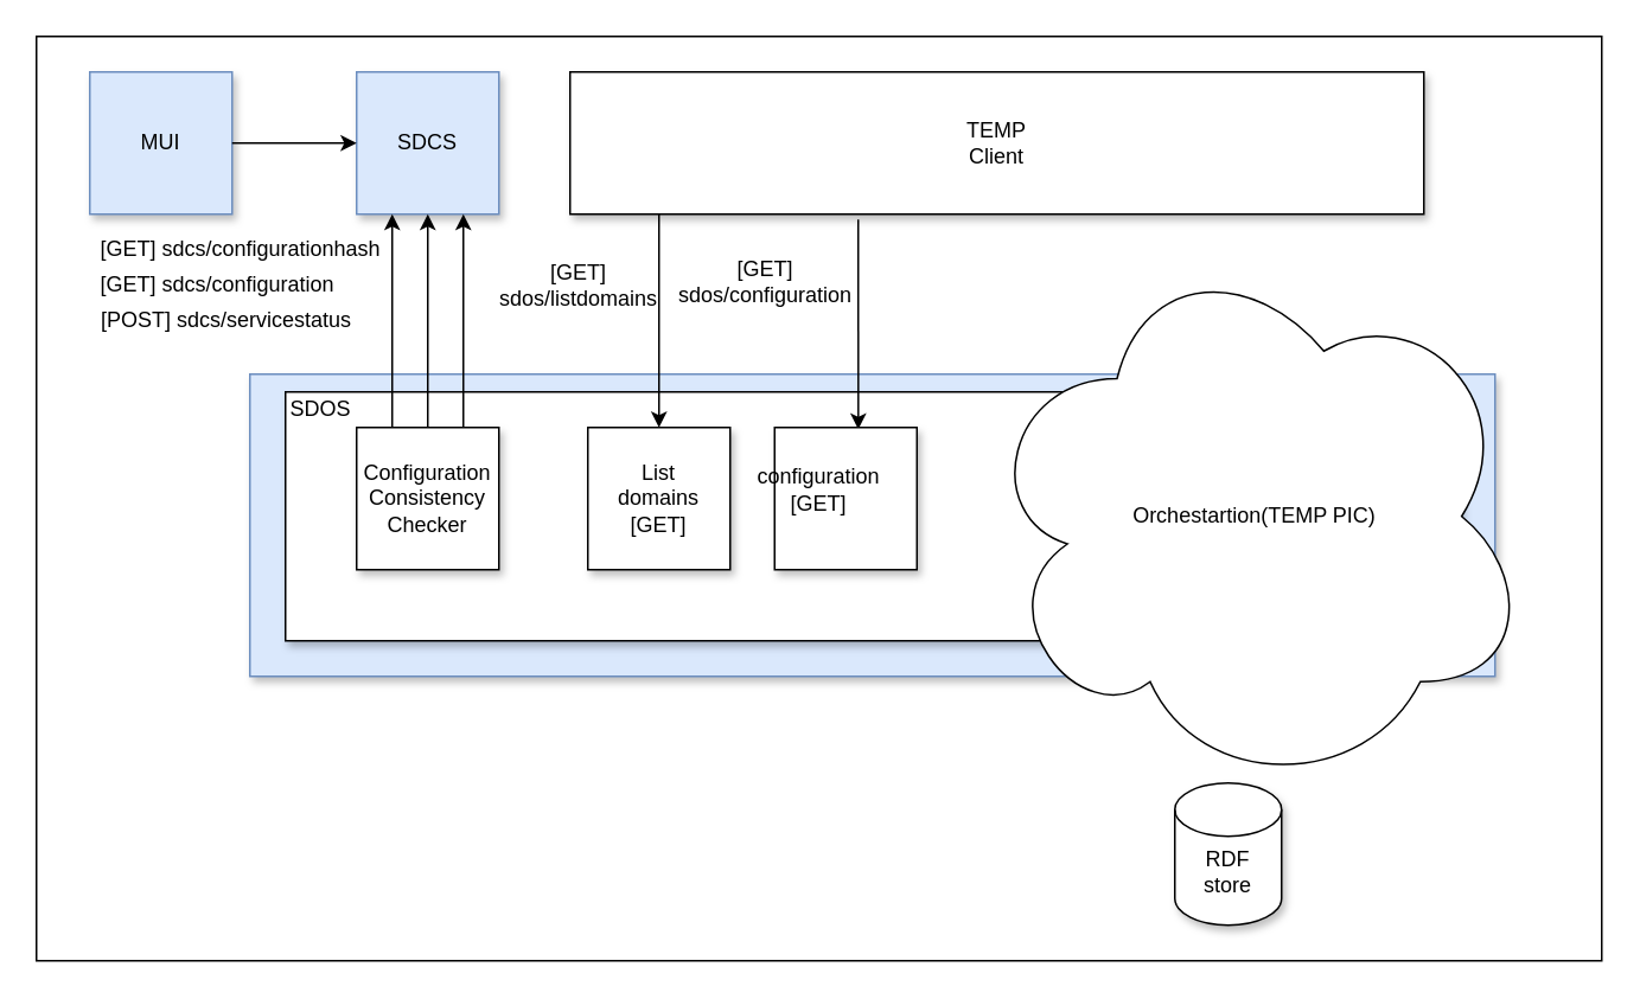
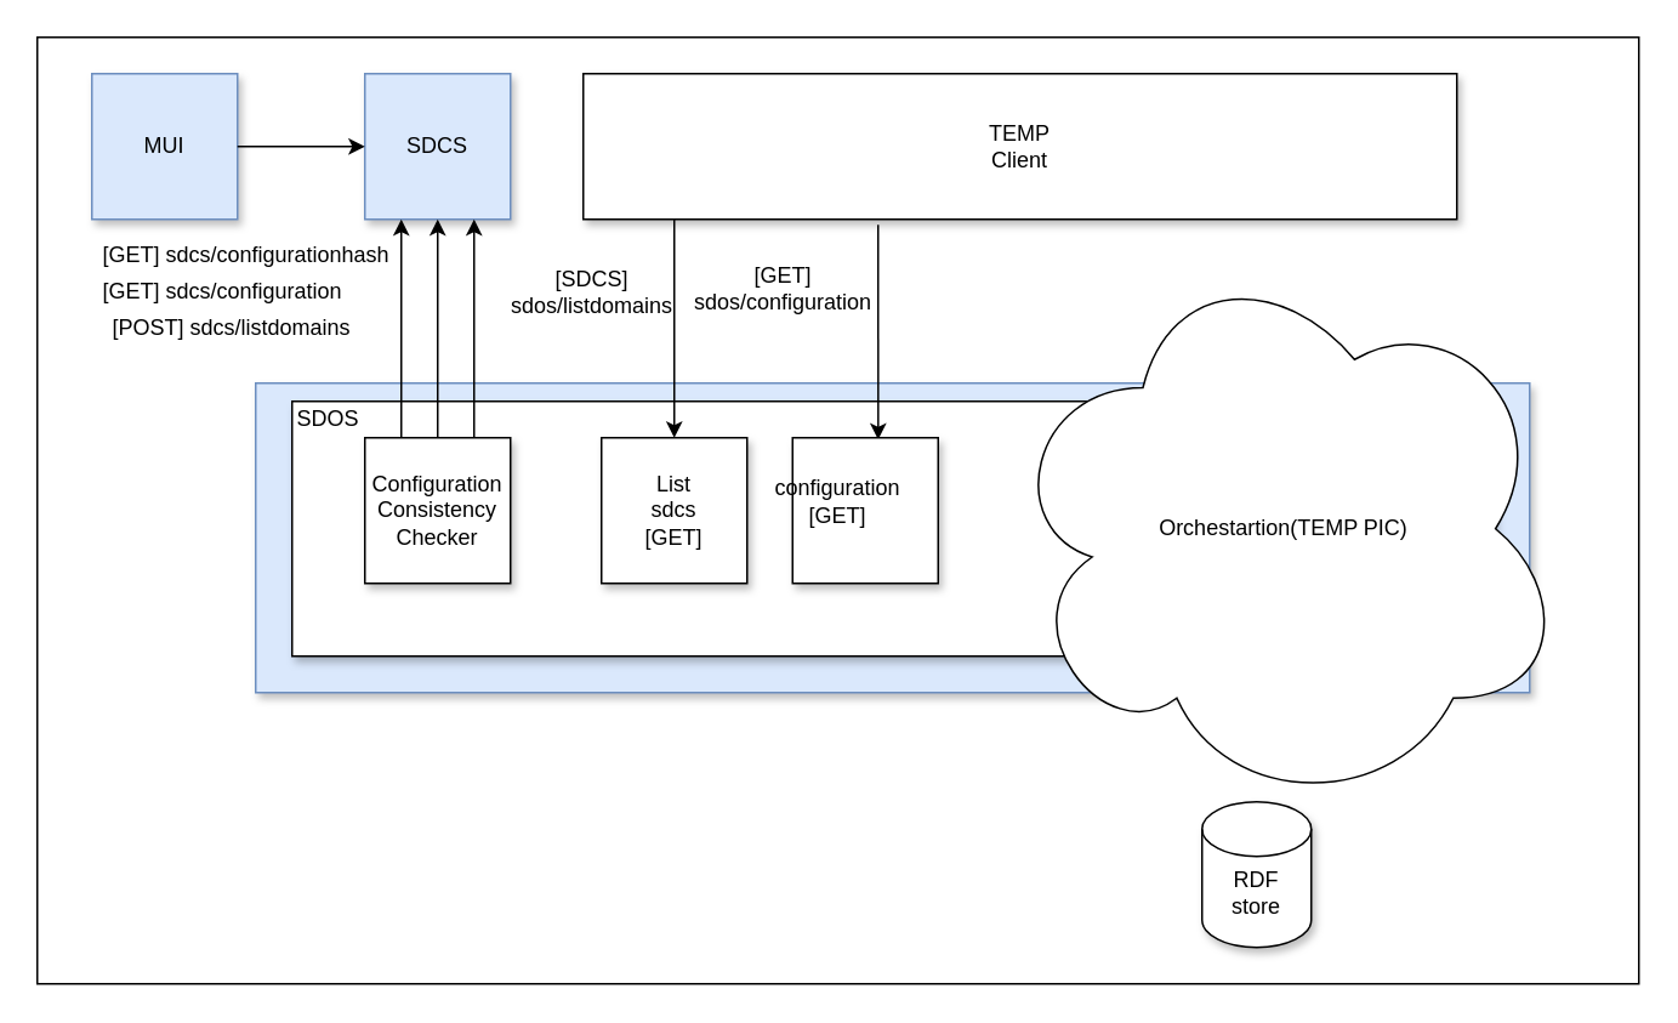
  <mxCell id="0" />
  <mxCell id="1" parent="0" />
  <mxCell id="2" value="" style="rounded=0;whiteSpace=wrap;html=1;verticalAlign=middle;" parent="1" vertex="1"><mxGeometry y="20" width="880" height="520" as="geometry" x="20" /></mxCell>
  <mxCell id="3" value="" style="whiteSpace=wrap;html=1;aspect=fixed;shadow=1;fillColor=#dae8fc;strokeColor=#6c8ebf;" parent="1" vertex="1"><mxGeometry x="50" y="40" width="80" height="80" as="geometry" /></mxCell>
  <mxCell id="4" value="" style="rounded=0;whiteSpace=wrap;html=1;fillColor=#dae8fc;strokeColor=#6c8ebf;shadow=1;" parent="1" vertex="1"><mxGeometry x="140" y="210" width="700" height="170" as="geometry" /></mxCell>
  <mxCell id="5" value="" style="shape=cylinder3;whiteSpace=wrap;html=1;boundedLbl=1;backgroundOutline=1;size=15;shadow=1;" parent="1" vertex="1"><mxGeometry x="660" y="440" width="60" height="80" as="geometry" /></mxCell>
  <mxCell id="6" value="RDF store" style="text;html=1;strokeColor=none;fillColor=none;align=center;verticalAlign=middle;whiteSpace=wrap;rounded=0;" parent="1" vertex="1"><mxGeometry x="670" y="480" width="40" height="20" as="geometry" /></mxCell>
  <mxCell id="7" value="" style="rounded=0;whiteSpace=wrap;html=1;shadow=1;" parent="1" vertex="1"><mxGeometry x="160" y="220" width="660" height="140" as="geometry" /></mxCell>
  <mxCell id="8" value="SDOS" style="text;html=1;strokeColor=none;fillColor=none;align=center;verticalAlign=middle;whiteSpace=wrap;rounded=0;shadow=1;" parent="1" vertex="1"><mxGeometry x="160" y="220" width="40" height="20" as="geometry" /></mxCell>
  <mxCell id="9" value="" style="whiteSpace=wrap;html=1;aspect=fixed;shadow=1;fillColor=#dae8fc;strokeColor=#6c8ebf;" parent="1" vertex="1"><mxGeometry x="200" y="40" width="80" height="80" as="geometry" /></mxCell>
  <mxCell id="10" value="" style="whiteSpace=wrap;html=1;aspect=fixed;shadow=1;" parent="1" vertex="1"><mxGeometry x="200" y="240" width="80" height="80" as="geometry" /></mxCell>
  <mxCell id="11" value="" style="endArrow=classic;html=1;exitX=0.75;exitY=0;exitDx=0;exitDy=0;entryX=0.75;entryY=1;entryDx=0;entryDy=0;" parent="1" source="10" target="9" edge="1"><mxGeometry width="50" height="50" relative="1" as="geometry"><mxPoint x="410" y="390" as="sourcePoint" /><mxPoint x="460" y="340" as="targetPoint" /></mxGeometry></mxCell>
  <mxCell id="12" value="" style="endArrow=classic;html=1;exitX=0.5;exitY=0;exitDx=0;exitDy=0;entryX=0.5;entryY=1;entryDx=0;entryDy=0;" parent="1" source="10" target="9" edge="1"><mxGeometry width="50" height="50" relative="1" as="geometry"><mxPoint x="410" y="390" as="sourcePoint" /><mxPoint x="460" y="340" as="targetPoint" /></mxGeometry></mxCell>
  <mxCell id="13" value="" style="endArrow=classic;html=1;exitX=0.25;exitY=0;exitDx=0;exitDy=0;entryX=0.25;entryY=1;entryDx=0;entryDy=0;" parent="1" source="10" target="9" edge="1"><mxGeometry width="50" height="50" relative="1" as="geometry"><mxPoint x="410" y="390" as="sourcePoint" /><mxPoint x="460" y="340" as="targetPoint" /></mxGeometry></mxCell>
  <mxCell id="14" value="" style="endArrow=classic;html=1;entryX=0.588;entryY=0.013;entryDx=0;entryDy=0;entryPerimeter=0;" parent="1" target="28" edge="1"><mxGeometry width="50" height="50" relative="1" as="geometry"><mxPoint x="482" y="123" as="sourcePoint" /><mxPoint x="475" y="240" as="targetPoint" /></mxGeometry></mxCell>
  <mxCell id="15" value="" style="endArrow=classic;html=1;exitX=1;exitY=0.5;exitDx=0;exitDy=0;entryX=0;entryY=0.5;entryDx=0;entryDy=0;" parent="1" source="3" target="9" edge="1"><mxGeometry width="50" height="50" relative="1" as="geometry"><mxPoint x="410" y="390" as="sourcePoint" /><mxPoint x="460" y="340" as="targetPoint" /></mxGeometry></mxCell>
  <mxCell id="16" value="MUI" style="text;html=1;strokeColor=none;fillColor=none;align=center;verticalAlign=middle;whiteSpace=wrap;rounded=0;shadow=1;" parent="1" vertex="1"><mxGeometry x="70" y="70" width="40" height="20" as="geometry" /></mxCell>
  <mxCell id="17" value="SDCS" style="text;html=1;strokeColor=none;fillColor=none;align=center;verticalAlign=middle;whiteSpace=wrap;rounded=0;shadow=1;" parent="1" vertex="1"><mxGeometry x="220" y="70" width="40" height="20" as="geometry" /></mxCell>
  <mxCell id="18" value="Configuration Consistency Checker" style="text;html=1;strokeColor=none;fillColor=none;align=center;verticalAlign=middle;whiteSpace=wrap;rounded=0;shadow=1;" parent="1" vertex="1"><mxGeometry x="220" y="270" width="40" height="20" as="geometry" /></mxCell>
  <mxCell id="19" value="" style="rounded=0;whiteSpace=wrap;html=1;shadow=1;" parent="1" vertex="1"><mxGeometry x="320" y="40" width="480" height="80" as="geometry" /></mxCell>
  <mxCell id="20" value="" style="whiteSpace=wrap;html=1;aspect=fixed;shadow=1;" parent="1" vertex="1"><mxGeometry x="330" y="240" width="80" height="80" as="geometry" /></mxCell>
- <mxCell id="21" value="List domains&lt;br&gt;[GET]" style="text;html=1;strokeColor=none;fillColor=none;align=center;verticalAlign=middle;whiteSpace=wrap;rounded=0;shadow=1;" parent="1" vertex="1"><mxGeometry x="350" y="270" width="40" height="20" as="geometry" /></mxCell>
+ <mxCell id="21" value="List sdcs&lt;br&gt;[GET]" style="text;html=1;strokeColor=none;fillColor=none;align=center;verticalAlign=middle;whiteSpace=wrap;rounded=0;shadow=1;" parent="1" vertex="1"><mxGeometry x="350" y="270" width="40" height="20" as="geometry" /></mxCell>
  <mxCell id="22" value="TEMP Client" style="text;html=1;strokeColor=none;fillColor=none;align=center;verticalAlign=middle;whiteSpace=wrap;rounded=0;shadow=1;" parent="1" vertex="1"><mxGeometry x="540" y="70" width="40" height="20" as="geometry" /></mxCell>
  <mxCell id="23" value="" style="endArrow=classic;html=1;entryX=0.5;entryY=0;entryDx=0;entryDy=0;" parent="1" target="20" edge="1"><mxGeometry width="50" height="50" relative="1" as="geometry"><mxPoint x="370" y="120" as="sourcePoint" /><mxPoint x="460" y="290" as="targetPoint" /></mxGeometry></mxCell>
  <mxCell id="24" value="[GET] sdcs/configurationhash" style="text;html=1;strokeColor=none;fillColor=none;align=center;verticalAlign=middle;whiteSpace=wrap;rounded=0;shadow=1;" parent="1" vertex="1"><mxGeometry x="50" y="130" width="170" height="20" as="geometry" /></mxCell>
  <mxCell id="25" value="[GET] sdcs/configuration" style="text;html=1;strokeColor=none;fillColor=none;align=center;verticalAlign=middle;whiteSpace=wrap;rounded=0;shadow=1;" parent="1" vertex="1"><mxGeometry x="37" y="150" width="170" height="20" as="geometry" /></mxCell>
- <mxCell id="26" value="[POST] sdcs/servicestatus" style="text;html=1;strokeColor=none;fillColor=none;align=center;verticalAlign=middle;whiteSpace=wrap;rounded=0;shadow=1;" parent="1" vertex="1"><mxGeometry x="42" y="170" width="170" height="20" as="geometry" /></mxCell>
- <mxCell id="27" value="[GET] sdos/listdomains" style="text;html=1;strokeColor=none;fillColor=none;align=center;verticalAlign=middle;whiteSpace=wrap;rounded=0;shadow=1;" parent="1" vertex="1"><mxGeometry x="300" y="140" width="50" height="40" as="geometry" /></mxCell>
+ <mxCell id="26" value="[POST] sdcs/listdomains" style="text;html=1;strokeColor=none;fillColor=none;align=center;verticalAlign=middle;whiteSpace=wrap;rounded=0;shadow=1;" parent="1" vertex="1"><mxGeometry x="42" y="170" width="170" height="20" as="geometry" /></mxCell>
+ <mxCell id="27" value="[SDCS] sdos/listdomains" style="text;html=1;strokeColor=none;fillColor=none;align=center;verticalAlign=middle;whiteSpace=wrap;rounded=0;shadow=1;" parent="1" vertex="1"><mxGeometry x="300" y="140" width="50" height="40" as="geometry" /></mxCell>
  <mxCell id="28" value="" style="whiteSpace=wrap;html=1;aspect=fixed;shadow=1;" parent="1" vertex="1"><mxGeometry x="435" y="240" width="80" height="80" as="geometry" /></mxCell>
  <mxCell id="29" value="configuration&lt;br&gt;[GET]" style="text;html=1;strokeColor=none;fillColor=none;align=center;verticalAlign=middle;whiteSpace=wrap;rounded=0;shadow=1;" parent="1" vertex="1"><mxGeometry x="440" y="265" width="40" height="20" as="geometry" /></mxCell>
  <mxCell id="30" value="[GET]&lt;br&gt;sdos/configuration" style="text;html=1;strokeColor=none;fillColor=none;align=center;verticalAlign=middle;whiteSpace=wrap;rounded=0;shadow=1;" parent="1" vertex="1"><mxGeometry x="410" y="147.5" width="40" height="20" as="geometry" /></mxCell>
  <mxCell id="31" value="Orchestartion(TEMP PIC)" style="ellipse;shape=cloud;whiteSpace=wrap;html=1;" vertex="1" parent="1"><mxGeometry x="550" y="135" width="310" height="310" as="geometry" /></mxCell>
